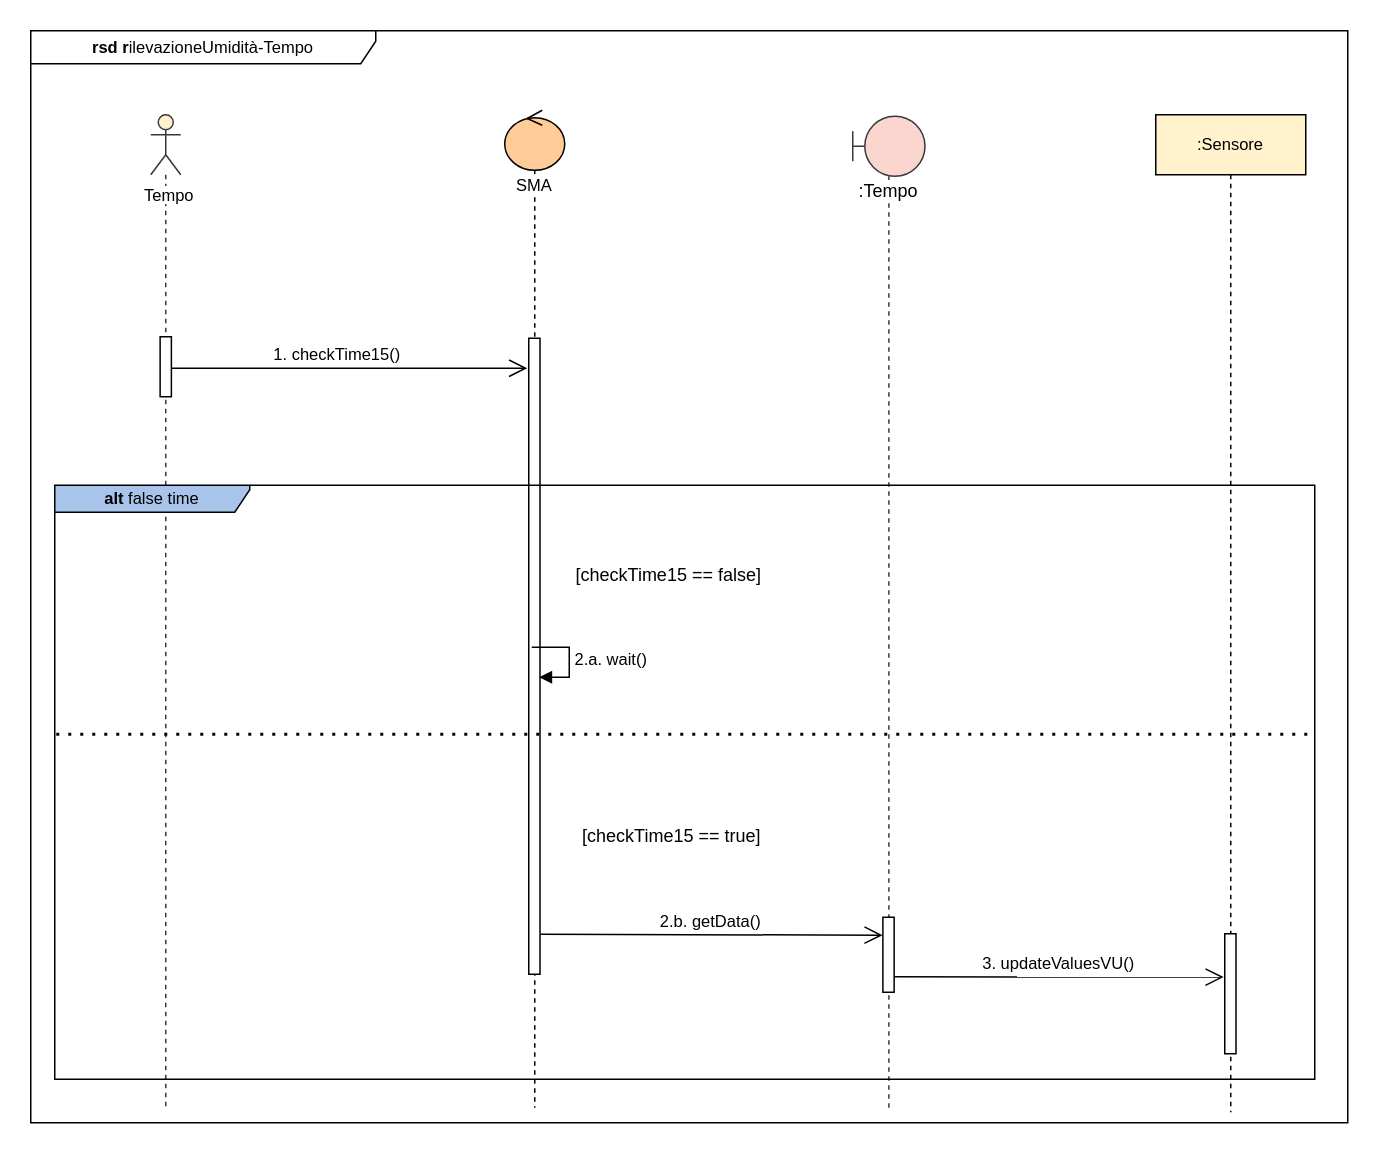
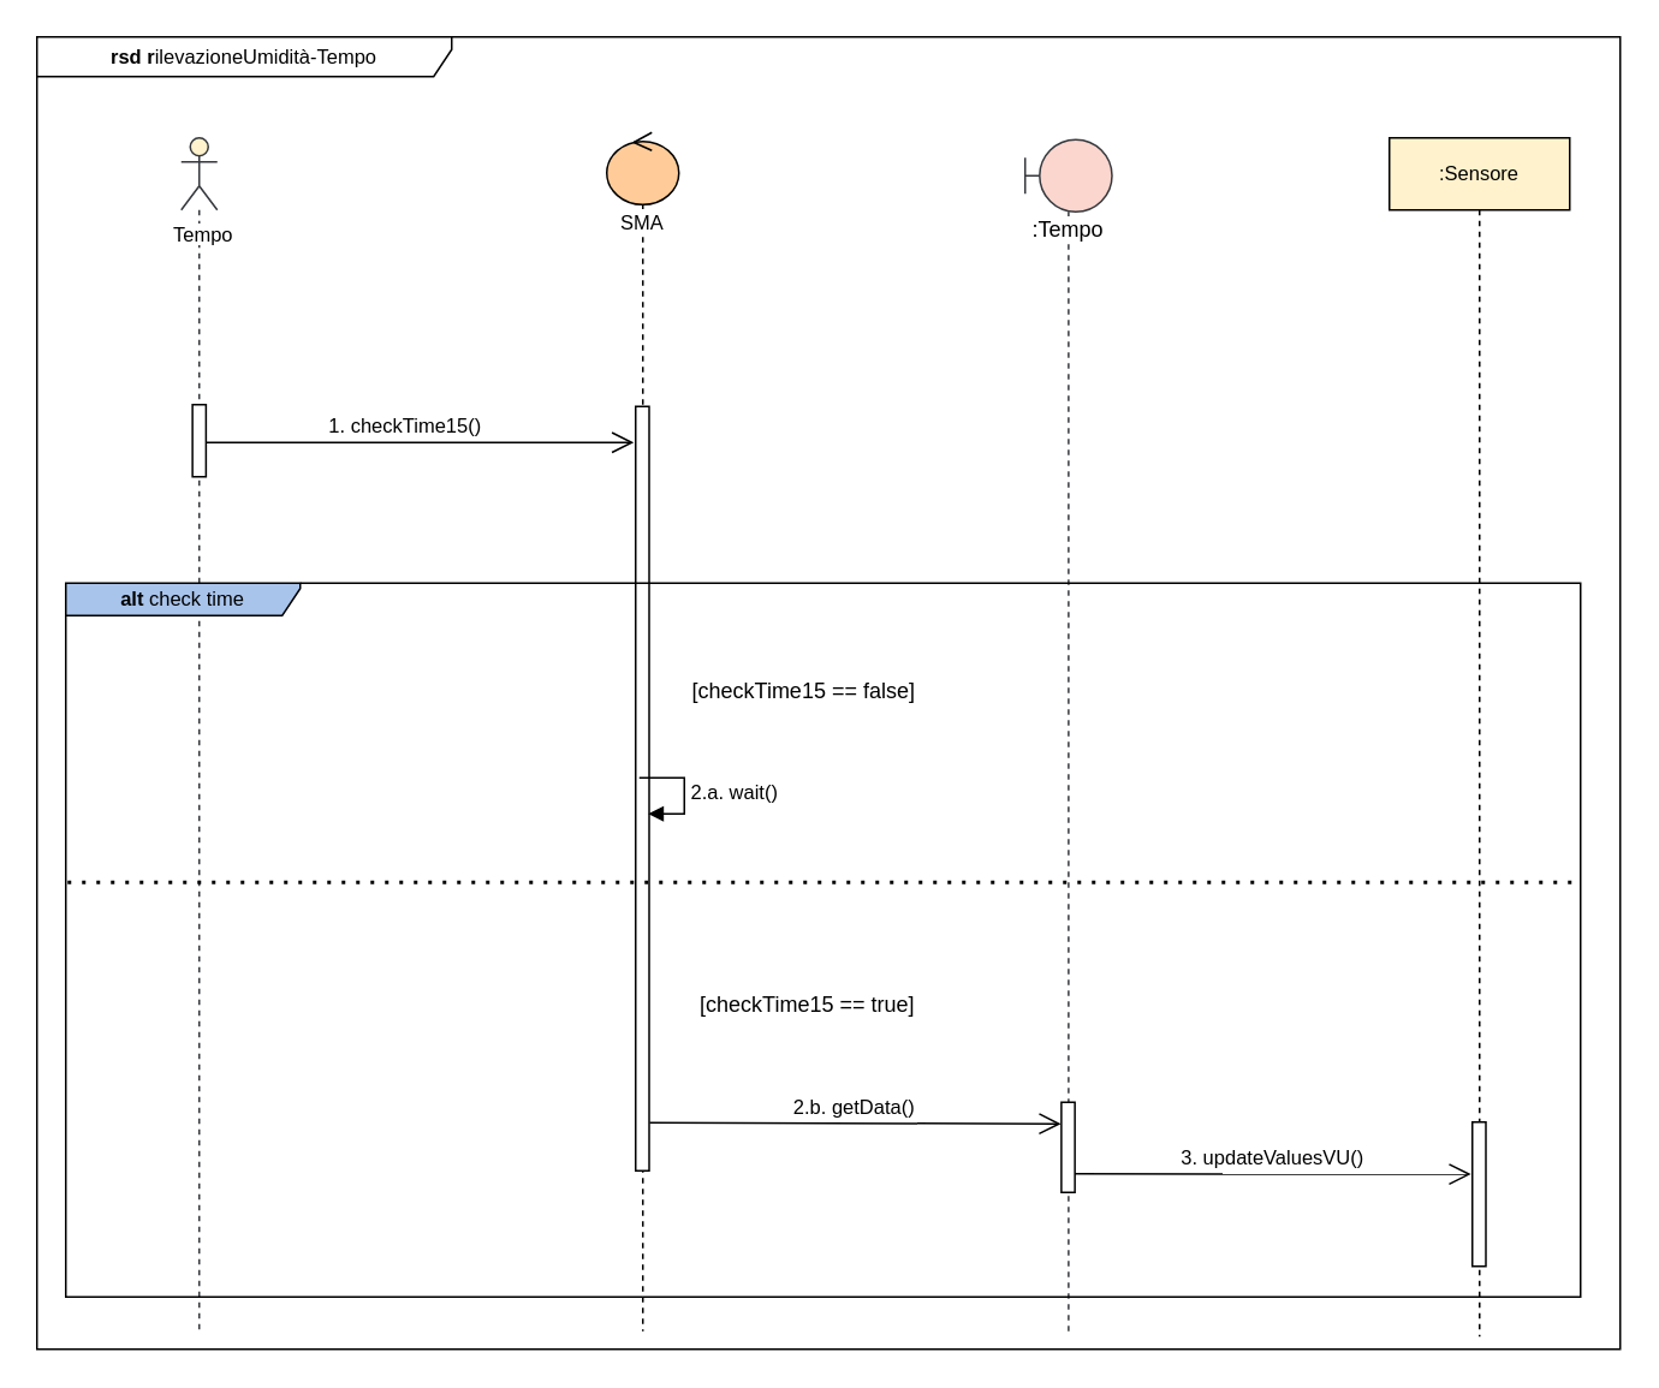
  <mxCell id="0" />
  <mxCell id="1" parent="0" />
  <mxCell id="2" value="&lt;font style=&quot;font-size: 11px&quot;&gt;&lt;b&gt;rsd r&lt;/b&gt;ilevazioneUmidità-Tempo&lt;/font&gt;" style="shape=umlFrame;whiteSpace=wrap;html=1;width=230;height=22;" parent="1" vertex="1"><mxGeometry x="20" y="20" width="878" height="728" as="geometry" /></mxCell>
  <mxCell id="3" value="2.b. getData()" style="html=1;verticalAlign=bottom;endArrow=open;endFill=0;endSize=10;entryX=-0.024;entryY=0.24;entryDx=0;entryDy=0;entryPerimeter=0;exitX=1.04;exitY=0.937;exitDx=0;exitDy=0;exitPerimeter=0;" parent="1" source="5" target="12" edge="1"><mxGeometry x="-0.011" width="80" relative="1" as="geometry"><mxPoint x="458" y="623" as="sourcePoint" /><mxPoint x="610" y="623" as="targetPoint" /><mxPoint as="offset" /></mxGeometry></mxCell>
  <mxCell id="4" value="&lt;span style=&quot;background-color: rgb(255 , 255 , 255)&quot;&gt;&lt;font style=&quot;font-size: 11px&quot;&gt;SMA&lt;/font&gt;&lt;/span&gt;" style="shape=umlLifeline;participant=umlControl;perimeter=lifelinePerimeter;whiteSpace=wrap;html=1;container=1;collapsible=0;recursiveResize=0;verticalAlign=top;spacingTop=36;outlineConnect=0;fillColor=#FFCC99;" parent="1" vertex="1"><mxGeometry x="336" y="73" width="40" height="665" as="geometry" /></mxCell>
  <mxCell id="5" value="" style="html=1;points=[];perimeter=orthogonalPerimeter;fillColor=#ffffff;" parent="4" vertex="1"><mxGeometry x="16" y="152" width="7.5" height="424" as="geometry" /></mxCell>
  <mxCell id="6" value="&lt;font style=&quot;font-size: 11px&quot;&gt;:Sensore&lt;/font&gt;" style="shape=umlLifeline;perimeter=lifelinePerimeter;whiteSpace=wrap;html=1;container=1;collapsible=0;recursiveResize=0;outlineConnect=0;fillColor=#FFF2CC;" parent="1" vertex="1"><mxGeometry x="770" y="76" width="100" height="665" as="geometry" /></mxCell>
  <mxCell id="7" value="" style="html=1;points=[];perimeter=orthogonalPerimeter;fillColor=#ffffff;" parent="6" vertex="1"><mxGeometry x="46" y="546" width="7.5" height="80" as="geometry" /></mxCell>
  <mxCell id="8" value="" style="shape=umlLifeline;participant=umlActor;perimeter=lifelinePerimeter;whiteSpace=wrap;html=1;container=1;collapsible=0;recursiveResize=0;verticalAlign=top;spacingTop=36;outlineConnect=0;strokeColor=#36393d;fillColor=#FFF2CC;" parent="1" vertex="1"><mxGeometry x="100" y="76" width="20" height="664" as="geometry" /></mxCell>
  <mxCell id="9" value="" style="html=1;points=[];perimeter=orthogonalPerimeter;fillColor=#ffffff;" parent="8" vertex="1"><mxGeometry x="6.25" y="148" width="7.5" height="40" as="geometry" /></mxCell>
  <mxCell id="10" value="&lt;font style=&quot;font-size: 11px ; background-color: rgb(255 , 255 , 255)&quot;&gt;Tempo&lt;/font&gt;" style="text;html=1;align=center;verticalAlign=middle;resizable=0;points=[];autosize=1;" parent="1" vertex="1"><mxGeometry x="90" y="120" width="44" height="20" as="geometry" /></mxCell>
  <mxCell id="11" value="&lt;span style=&quot;background-color: rgb(255 , 255 , 255)&quot;&gt;:Tempo&lt;br&gt;&lt;/span&gt;" style="shape=umlLifeline;participant=umlBoundary;perimeter=lifelinePerimeter;whiteSpace=wrap;html=1;container=1;collapsible=0;recursiveResize=0;verticalAlign=top;spacingTop=36;outlineConnect=0;strokeColor=#36393d;fillColor=#FAD6CF;size=40;" parent="1" vertex="1"><mxGeometry x="568" y="77" width="48.17" height="662" as="geometry" /></mxCell>
  <mxCell id="12" value="" style="html=1;points=[];perimeter=orthogonalPerimeter;fillColor=#ffffff;" parent="11" vertex="1"><mxGeometry x="20.09" y="534" width="7.5" height="50" as="geometry" /></mxCell>
  <mxCell id="13" value="3. updateValuesVU()" style="html=1;verticalAlign=bottom;endArrow=open;endFill=0;endSize=10;entryX=-0.099;entryY=0.361;entryDx=0;entryDy=0;entryPerimeter=0;exitX=0.993;exitY=0.794;exitDx=0;exitDy=0;exitPerimeter=0;" parent="1" source="12" target="7" edge="1"><mxGeometry x="-0.011" width="80" relative="1" as="geometry"><mxPoint x="638" y="651" as="sourcePoint" /><mxPoint x="800" y="651" as="targetPoint" /><mxPoint as="offset" /></mxGeometry></mxCell>
  <mxCell id="14" value="1. checkTime15()" style="html=1;verticalAlign=bottom;endArrow=open;endFill=0;endSize=10;" parent="1" edge="1"><mxGeometry x="-0.075" width="80" relative="1" as="geometry"><mxPoint x="114" y="245" as="sourcePoint" /><mxPoint x="351" y="245" as="targetPoint" /><mxPoint as="offset" /></mxGeometry></mxCell>
  <mxCell id="15" value="[checkTime15&amp;nbsp;== false]" style="text;html=1;align=center;verticalAlign=middle;resizable=0;points=[];autosize=1;labelBorderColor=none;labelBackgroundColor=#ffffff;" parent="1" vertex="1"><mxGeometry x="375" y="373" width="140" height="20" as="geometry" /></mxCell>
  <mxCell id="16" value="[checkTime15 == true]" style="text;html=1;align=center;verticalAlign=middle;resizable=0;points=[];autosize=1;labelBorderColor=none;labelBackgroundColor=#ffffff;" parent="1" vertex="1"><mxGeometry x="382" y="547" width="130" height="20" as="geometry" /></mxCell>
  <mxCell id="17" value="2.a. wait()" style="edgeStyle=orthogonalEdgeStyle;html=1;align=left;spacingLeft=2;endArrow=block;rounded=0;entryX=1;entryY=0;" parent="1" edge="1"><mxGeometry relative="1" as="geometry"><mxPoint x="354" y="431" as="sourcePoint" /><Array as="points"><mxPoint x="379" y="431" /></Array><mxPoint x="359" y="451" as="targetPoint" /></mxGeometry></mxCell>
  <mxCell id="18" value="" style="endArrow=none;dashed=1;html=1;dashPattern=1 3;strokeWidth=2;exitX=-0.001;exitY=0.429;exitDx=0;exitDy=0;exitPerimeter=0;entryX=0.999;entryY=0.429;entryDx=0;entryDy=0;entryPerimeter=0;" parent="1" edge="1"><mxGeometry width="50" height="50" relative="1" as="geometry"><mxPoint x="37" y="489.004" as="sourcePoint" /><mxPoint x="877" y="489.004" as="targetPoint" /></mxGeometry></mxCell>
- <mxCell id="19" value="&lt;font style=&quot;font-size: 11px&quot;&gt;&lt;b&gt;alt &lt;/b&gt;false time&lt;/font&gt;" style="shape=umlFrame;whiteSpace=wrap;html=1;width=130;height=18;fillColor=#A9C4EB;" parent="1" vertex="1"><mxGeometry x="36" y="323" width="840" height="396" as="geometry" /></mxCell>
+ <mxCell id="19" value="&lt;font style=&quot;font-size: 11px&quot;&gt;&lt;b&gt;alt &lt;/b&gt;check time&lt;/font&gt;" style="shape=umlFrame;whiteSpace=wrap;html=1;width=130;height=18;fillColor=#A9C4EB;" parent="1" vertex="1"><mxGeometry x="36" y="323" width="840" height="396" as="geometry" /></mxCell>
